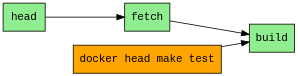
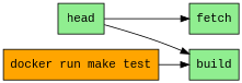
  digraph {
    fontname="Liberation Mono"
    rankdir=LR
    node [fillcolor="#90ee90" fontname="Liberation Mono" shape=box style=filled]
    edge [fontname="Liberation Mono"]
    n1 [label=head]
    n2 [label=fetch]
    n3 [label=build]
-   n4 [fillcolor="#ffa500" label="docker head make test"]
+   n4 [fillcolor="#ffa500" label="docker run make test"]
    n1 -> n2
-   n2 -> n3
+   n1 -> n3
    n4 -> n3
  }
